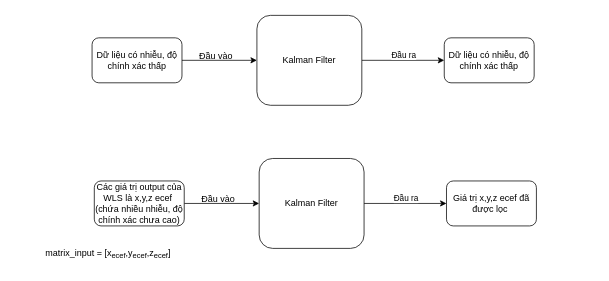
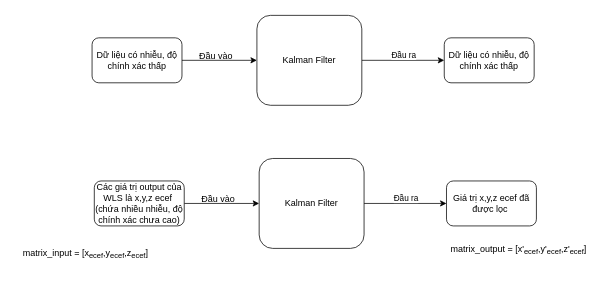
  <mxCell id="0" />
  <mxCell id="1" parent="0" />
  <mxCell id="2" style="edgeStyle=none;html=1;entryX=0;entryY=0.5;entryDx=0;entryDy=0;" parent="1" source="5" target="8" edge="1"><mxGeometry relative="1" as="geometry"><mxPoint x="542" y="50" as="targetPoint" /></mxGeometry></mxCell>
  <mxCell id="3" value="Đầu ra" style="edgeLabel;html=1;align=center;verticalAlign=middle;resizable=0;points=[];" parent="2" vertex="1" connectable="0"><mxGeometry x="0.275" y="-1" relative="1" as="geometry"><mxPoint x="-15" y="-9" as="offset" /></mxGeometry></mxCell>
  <mxCell id="4" style="edgeStyle=none;html=1;exitX=1;exitY=0.5;exitDx=0;exitDy=0;" parent="1" source="7" target="5" edge="1"><mxGeometry relative="1" as="geometry"><mxPoint x="262" y="50" as="sourcePoint" /></mxGeometry></mxCell>
  <mxCell id="5" value="Kalman Filter" style="rounded=1;whiteSpace=wrap;html=1;" parent="1" vertex="1"><mxGeometry x="342" y="20" width="140" height="120" as="geometry" /></mxCell>
  <mxCell id="6" value="Đầu vào" style="text;html=1;align=center;verticalAlign=middle;resizable=0;points=[];autosize=1;strokeColor=none;fillColor=none;" parent="1" vertex="1"><mxGeometry x="252" y="60" width="70" height="30" as="geometry" /></mxCell>
  <mxCell id="7" value="Dữ liệu có nhiễu, độ chính xác thấp" style="rounded=1;whiteSpace=wrap;html=1;" parent="1" vertex="1"><mxGeometry x="122" y="50" width="120" height="60" as="geometry" /></mxCell>
  <mxCell id="8" value="Dữ liệu có nhiễu, độ chính xác thấp" style="rounded=1;whiteSpace=wrap;html=1;" parent="1" vertex="1"><mxGeometry x="592" y="50" width="120" height="60" as="geometry" /></mxCell>
  <mxCell id="9" style="edgeStyle=none;html=1;entryX=0;entryY=0.5;entryDx=0;entryDy=0;" edge="1" source="12" target="15" parent="1"><mxGeometry relative="1" as="geometry"><mxPoint x="545" y="241" as="targetPoint" /></mxGeometry></mxCell>
  <mxCell id="10" value="Đầu ra" style="edgeLabel;html=1;align=center;verticalAlign=middle;resizable=0;points=[];" vertex="1" connectable="0" parent="9"><mxGeometry x="0.275" y="-1" relative="1" as="geometry"><mxPoint x="-15" y="-9" as="offset" /></mxGeometry></mxCell>
  <mxCell id="11" style="edgeStyle=none;html=1;exitX=1;exitY=0.5;exitDx=0;exitDy=0;" edge="1" source="14" target="12" parent="1"><mxGeometry relative="1" as="geometry"><mxPoint x="265" y="241" as="sourcePoint" /></mxGeometry></mxCell>
  <mxCell id="12" value="Kalman Filter" style="rounded=1;whiteSpace=wrap;html=1;" vertex="1" parent="1"><mxGeometry x="345" y="211" width="140" height="120" as="geometry" /></mxCell>
  <mxCell id="13" value="Đầu vào" style="text;html=1;align=center;verticalAlign=middle;resizable=0;points=[];autosize=1;strokeColor=none;fillColor=none;" vertex="1" parent="1"><mxGeometry x="255" y="251" width="70" height="30" as="geometry" /></mxCell>
  <mxCell id="14" value="Các giá trị output của WLS là x,y,z ecef&amp;nbsp; (chứa nhiều nhiễu, độ chính xác chưa cao)" style="rounded=1;whiteSpace=wrap;html=1;" vertex="1" parent="1"><mxGeometry x="125" y="241" width="120" height="60" as="geometry" /></mxCell>
  <mxCell id="15" value="Giá trị x,y,z ecef đã được lọc&amp;nbsp;" style="rounded=1;whiteSpace=wrap;html=1;" vertex="1" parent="1"><mxGeometry x="595" y="241" width="120" height="60" as="geometry" /></mxCell>
- <mxCell id="16" value="matrix_input = [x&lt;sub&gt;ecef&lt;/sub&gt;,y&lt;sub&gt;ecef&lt;/sub&gt;,z&lt;sub&gt;ecef&lt;/sub&gt;]" style="text;html=1;align=center;verticalAlign=middle;resizable=0;points=[];autosize=1;strokeColor=none;fillColor=none;" vertex="1" parent="1"><mxGeometry x="50" y="323" width="185" height="30" as="geometry" /></mxCell>
+ <mxCell id="16" value="matrix_input = [x&lt;sub&gt;ecef&lt;/sub&gt;,y&lt;sub&gt;ecef&lt;/sub&gt;,z&lt;sub&gt;ecef&lt;/sub&gt;]" style="text;html=1;align=center;verticalAlign=middle;resizable=0;points=[];autosize=1;strokeColor=none;fillColor=none;" vertex="1" parent="1"><mxGeometry x="20" y="323" width="185" height="30" as="geometry" /></mxCell>
+ <mxCell id="17" value="matrix_output = [x'&lt;sub style=&quot;border-color: var(--border-color);&quot;&gt;ecef&lt;/sub&gt;,y'&lt;sub style=&quot;border-color: var(--border-color);&quot;&gt;ecef&lt;/sub&gt;,z'&lt;sub style=&quot;border-color: var(--border-color);&quot;&gt;ecef&lt;/sub&gt;]" style="text;html=1;align=center;verticalAlign=middle;resizable=0;points=[];autosize=1;strokeColor=none;fillColor=none;" vertex="1" parent="1"><mxGeometry x="591" y="318" width="199" height="30" as="geometry" /></mxCell>
